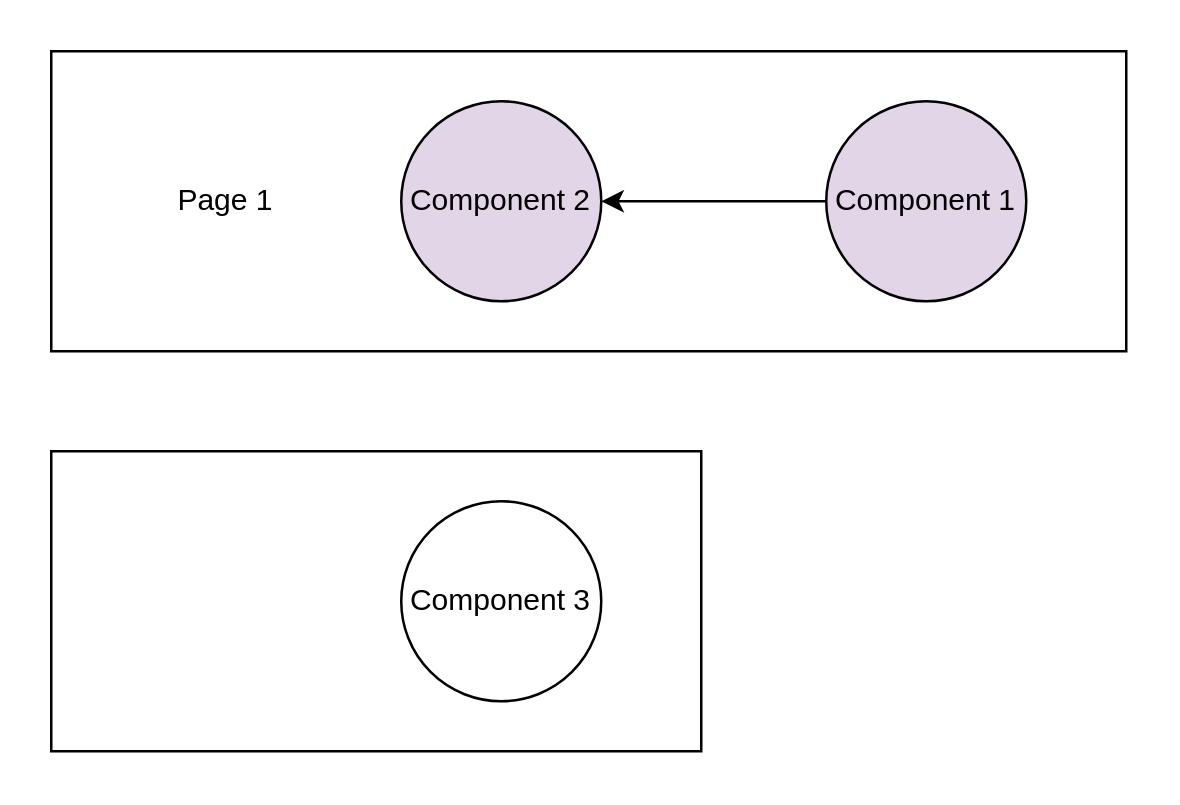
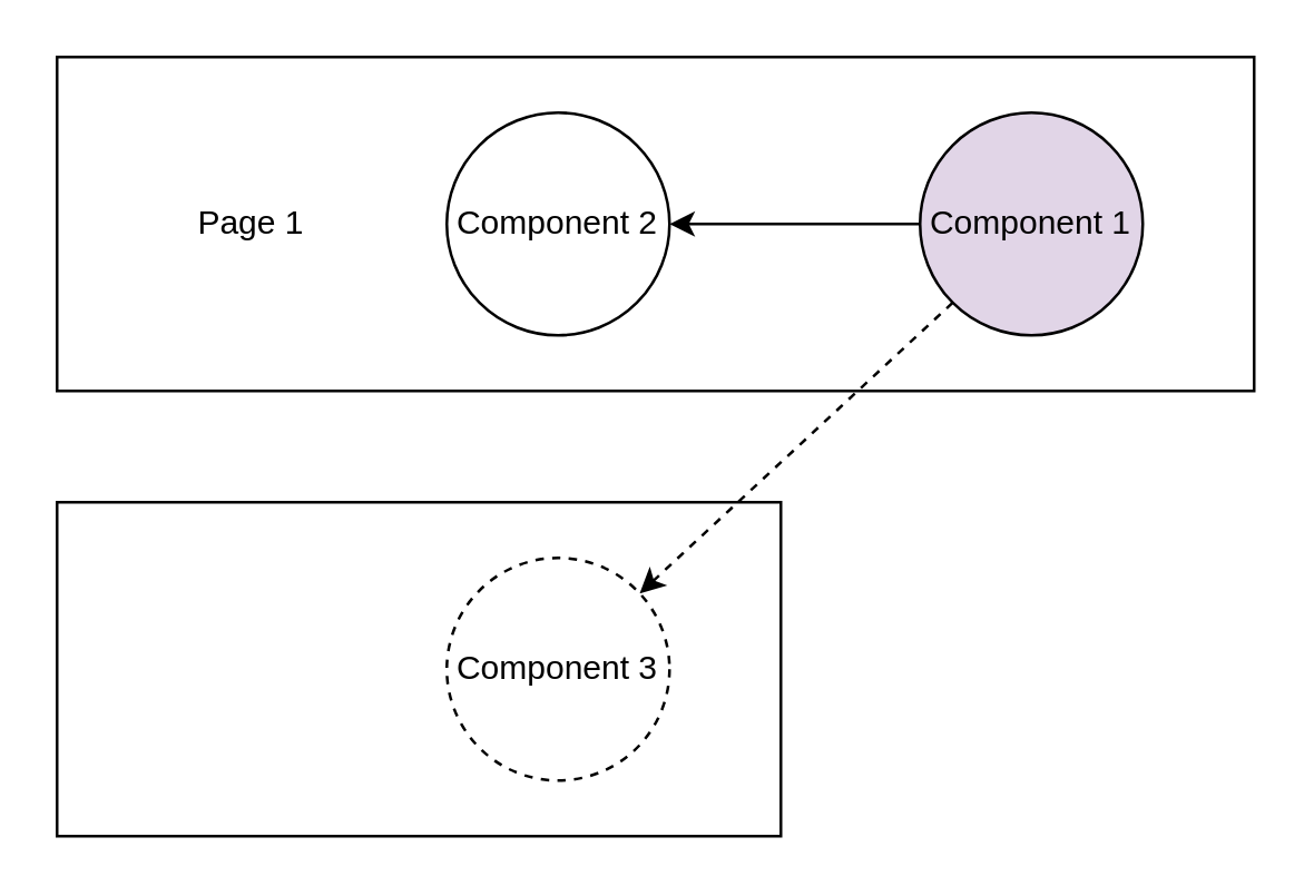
  <mxCell id="0" />
  <mxCell id="1" parent="0" />
  <mxCell id="2" value="" style="rounded=0;whiteSpace=wrap;html=1;" vertex="1" parent="1"><mxGeometry x="20" y="20" width="430" height="120" as="geometry" /></mxCell>
  <mxCell id="3" value="" style="rounded=0;whiteSpace=wrap;html=1;" vertex="1" parent="1"><mxGeometry x="20" y="180" width="260" height="120" as="geometry" /></mxCell>
- <mxCell id="4" value="Component 2" style="ellipse;whiteSpace=wrap;html=1;aspect=fixed;fillColor=#e1d5e7;" vertex="1" parent="1"><mxGeometry x="160" y="40" width="80" height="80" as="geometry" /></mxCell>
+ <mxCell id="4" value="Component 2" style="ellipse;whiteSpace=wrap;html=1;aspect=fixed;" vertex="1" parent="1"><mxGeometry x="160" y="40" width="80" height="80" as="geometry" /></mxCell>
+ <mxCell id="5" style="edgeStyle=none;rounded=0;orthogonalLoop=1;jettySize=auto;html=1;exitX=0;exitY=1;exitDx=0;exitDy=0;dashed=1;" edge="1" parent="1" source="7" target="8"><mxGeometry relative="1" as="geometry" /></mxCell>
  <mxCell id="6" style="edgeStyle=none;rounded=0;orthogonalLoop=1;jettySize=auto;html=1;exitX=0;exitY=0.5;exitDx=0;exitDy=0;" edge="1" parent="1" source="7" target="4"><mxGeometry relative="1" as="geometry" /></mxCell>
  <mxCell id="7" value="Component 1" style="ellipse;whiteSpace=wrap;html=1;aspect=fixed;fillColor=#e1d5e7;" vertex="1" parent="1"><mxGeometry x="330" y="40" width="80" height="80" as="geometry" /></mxCell>
- <mxCell id="8" value="Component 3" style="ellipse;whiteSpace=wrap;html=1;aspect=fixed;dashed=0;" vertex="1" parent="1"><mxGeometry x="160" y="200" width="80" height="80" as="geometry" /></mxCell>
+ <mxCell id="8" value="Component 3" style="ellipse;whiteSpace=wrap;html=1;aspect=fixed;dashed=1;" vertex="1" parent="1"><mxGeometry x="160" y="200" width="80" height="80" as="geometry" /></mxCell>
  <mxCell id="9" value="Page 1" style="text;html=1;strokeColor=none;fillColor=none;align=center;verticalAlign=middle;whiteSpace=wrap;rounded=0;dashed=1;" vertex="1" parent="1"><mxGeometry x="60" y="65" width="60" height="30" as="geometry" /></mxCell>
